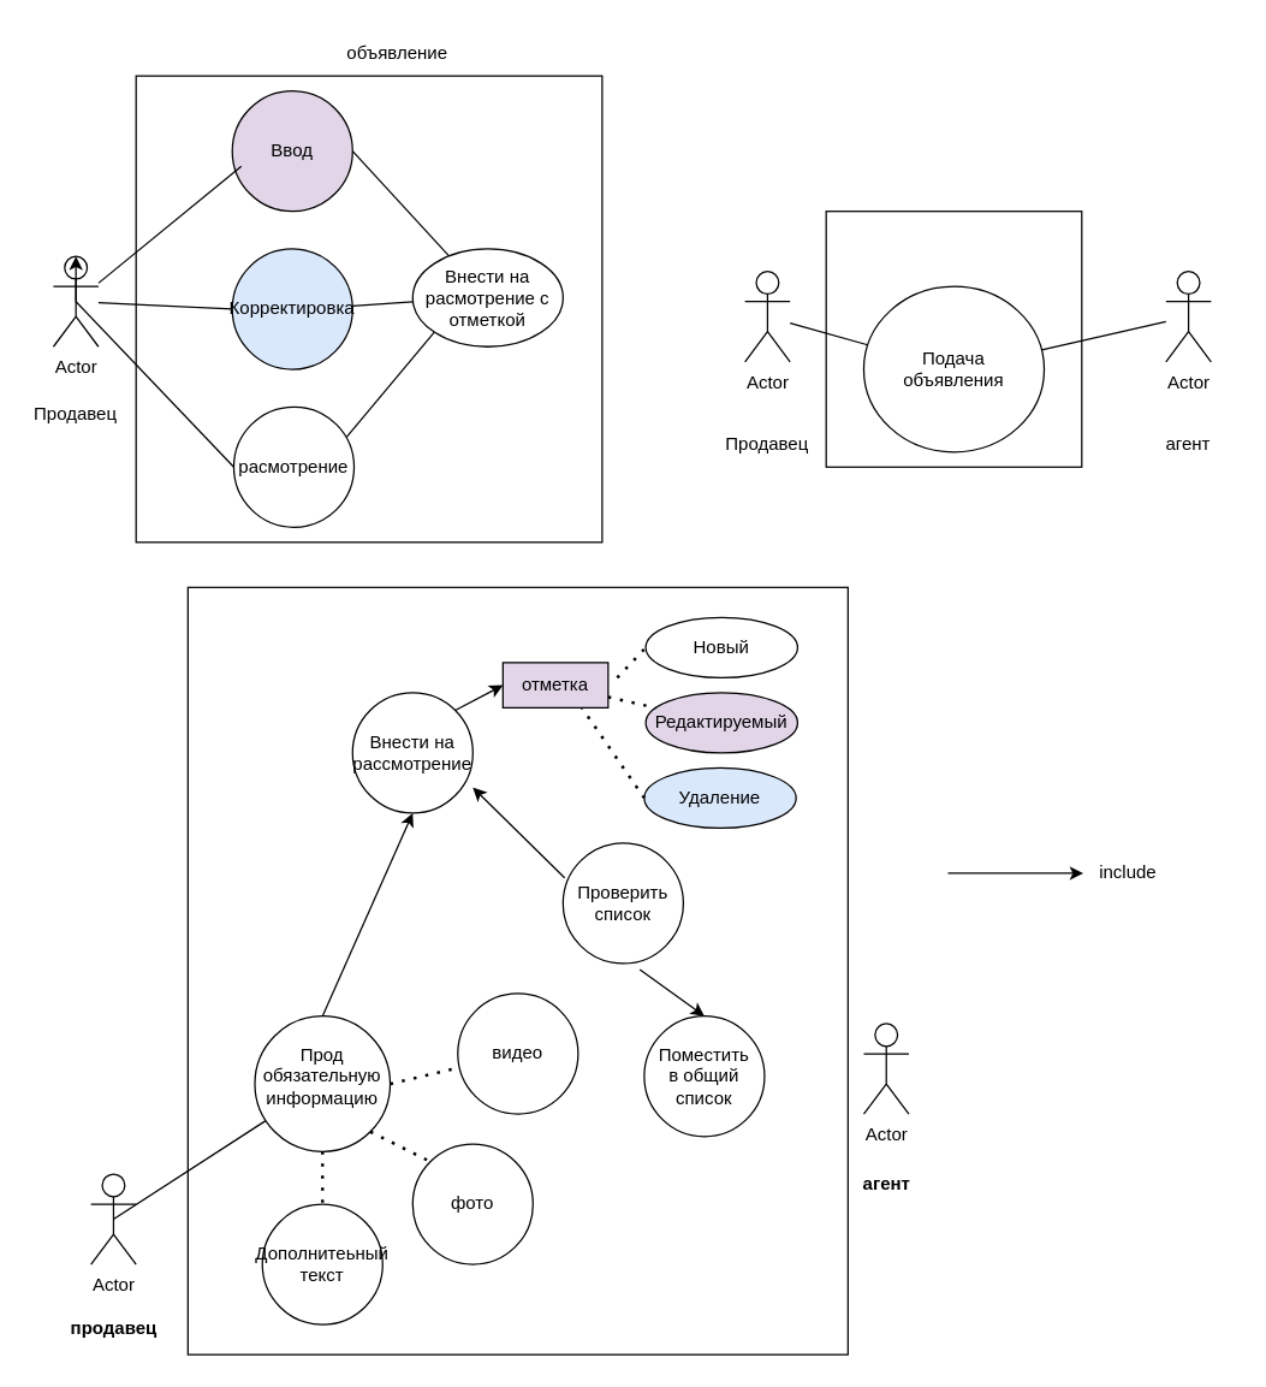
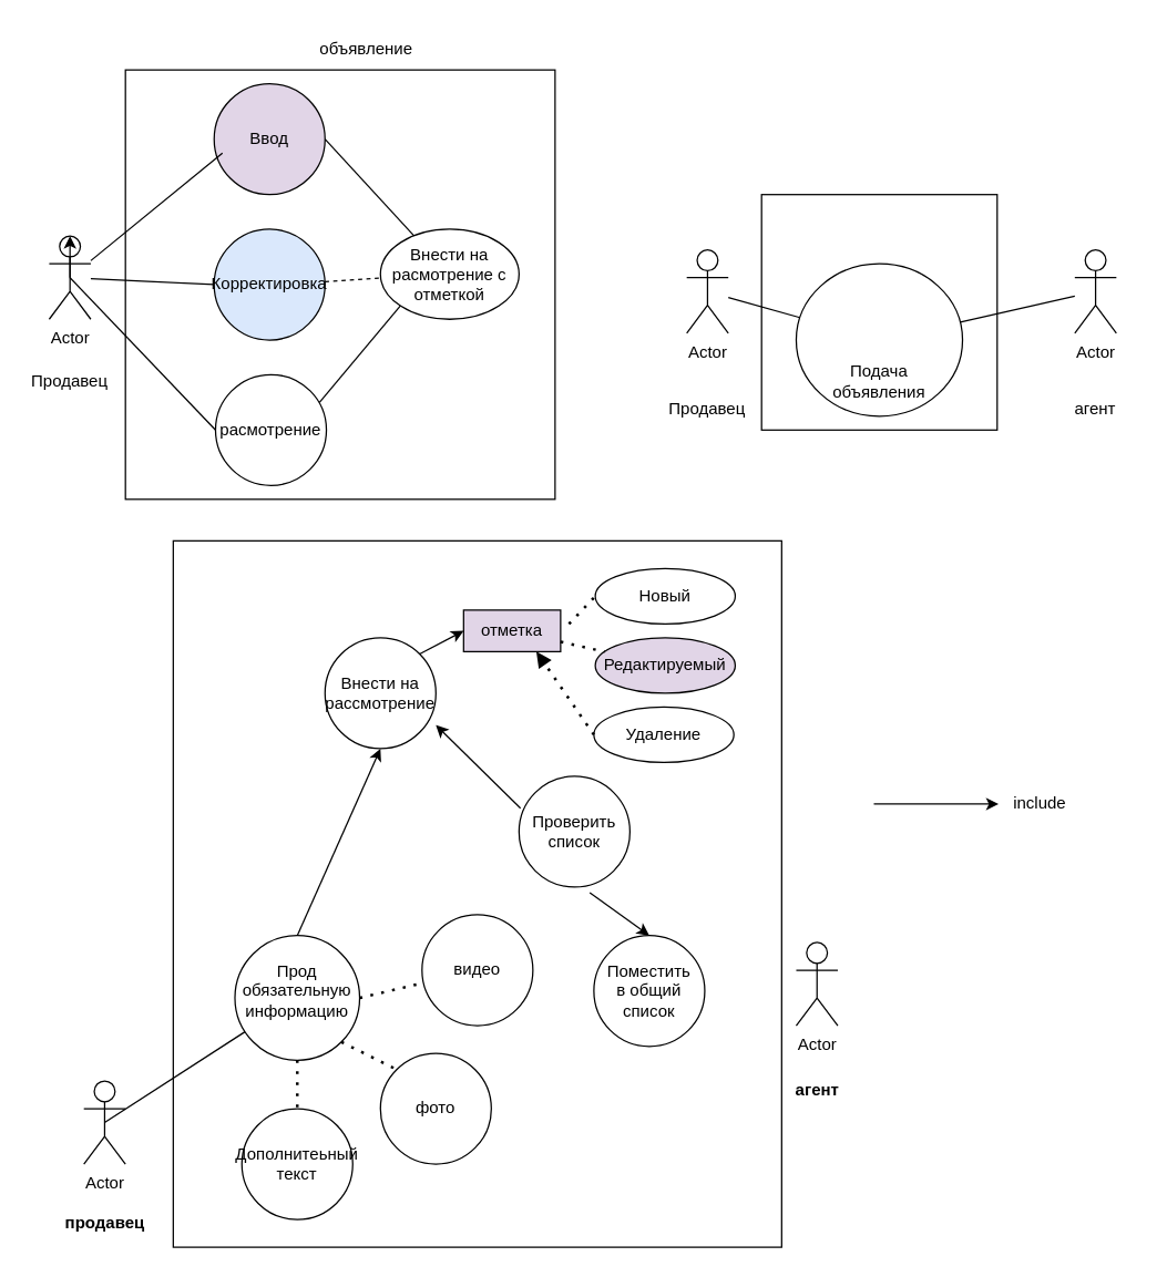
  <mxCell id="0" />
  <mxCell id="1" parent="0" />
  <mxCell id="2" value="" style="rounded=0;whiteSpace=wrap;html=1;" vertex="1" parent="1"><mxGeometry x="124.5" y="390" width="439" height="510" as="geometry" /></mxCell>
  <mxCell id="3" value="Actor" style="shape=umlActor;verticalLabelPosition=bottom;verticalAlign=top;html=1;outlineConnect=0;" vertex="1" parent="1"><mxGeometry x="495" y="180" width="30" height="60" as="geometry" /></mxCell>
  <mxCell id="4" value="Продавец" style="text;html=1;strokeColor=none;fillColor=none;align=center;verticalAlign=middle;whiteSpace=wrap;rounded=0;" vertex="1" parent="1"><mxGeometry x="480" y="280" width="60" height="30" as="geometry" /></mxCell>
  <mxCell id="5" value="" style="whiteSpace=wrap;html=1;aspect=fixed;" vertex="1" parent="1"><mxGeometry x="549" y="140" width="170" height="170" as="geometry" /></mxCell>
  <mxCell id="6" value="Actor" style="shape=umlActor;verticalLabelPosition=bottom;verticalAlign=top;html=1;outlineConnect=0;" vertex="1" parent="1"><mxGeometry x="775" y="180" width="30" height="60" as="geometry" /></mxCell>
  <mxCell id="7" value="агент" style="text;html=1;strokeColor=none;fillColor=none;align=center;verticalAlign=middle;whiteSpace=wrap;rounded=0;" vertex="1" parent="1"><mxGeometry x="760" y="280" width="60" height="30" as="geometry" /></mxCell>
  <mxCell id="8" value="" style="endArrow=none;html=1;rounded=0;" edge="1" parent="1" source="3" target="10"><mxGeometry width="50" height="50" relative="1" as="geometry"><mxPoint x="645" y="280" as="sourcePoint" /><mxPoint x="695" y="230" as="targetPoint" /></mxGeometry></mxCell>
  <mxCell id="9" value="" style="endArrow=none;html=1;rounded=0;" edge="1" parent="1" source="10" target="6"><mxGeometry width="50" height="50" relative="1" as="geometry"><mxPoint x="685" y="260" as="sourcePoint" /><mxPoint x="695" y="230" as="targetPoint" /></mxGeometry></mxCell>
  <mxCell id="10" value="" style="ellipse;whiteSpace=wrap;html=1;" vertex="1" parent="1"><mxGeometry x="574" y="190" width="120" height="110" as="geometry" /></mxCell>
- <mxCell id="11" value="Подача объявления" style="text;html=1;strokeColor=none;fillColor=none;align=center;verticalAlign=middle;whiteSpace=wrap;rounded=0;" vertex="1" parent="1"><mxGeometry x="604" y="230" width="60" height="30" as="geometry" /></mxCell>
+ <mxCell id="11" value="Подача объявления" style="text;html=1;strokeColor=none;fillColor=none;align=center;verticalAlign=middle;whiteSpace=wrap;rounded=0;" vertex="1" parent="1"><mxGeometry x="604" y="260" width="60" height="30" as="geometry" /></mxCell>
  <mxCell id="12" value="Actor" style="shape=umlActor;verticalLabelPosition=bottom;verticalAlign=top;html=1;outlineConnect=0;" vertex="1" parent="1"><mxGeometry x="574" y="680" width="30" height="60" as="geometry" /></mxCell>
  <mxCell id="13" value="Actor" style="shape=umlActor;verticalLabelPosition=bottom;verticalAlign=top;html=1;outlineConnect=0;" vertex="1" parent="1"><mxGeometry x="60" y="780" width="30" height="60" as="geometry" /></mxCell>
  <mxCell id="14" value="" style="ellipse;whiteSpace=wrap;html=1;aspect=fixed;" vertex="1" parent="1"><mxGeometry x="169" y="675" width="90" height="90" as="geometry" /></mxCell>
  <mxCell id="15" value="" style="endArrow=none;html=1;rounded=0;exitX=0.5;exitY=0.5;exitDx=0;exitDy=0;exitPerimeter=0;" edge="1" parent="1" source="13" target="14"><mxGeometry width="50" height="50" relative="1" as="geometry"><mxPoint x="134" y="795.789" as="sourcePoint" /><mxPoint x="444" y="510" as="targetPoint" /></mxGeometry></mxCell>
  <mxCell id="16" value="Прод&lt;br&gt;обязательную информацию" style="text;html=1;strokeColor=none;fillColor=none;align=center;verticalAlign=middle;whiteSpace=wrap;rounded=0;" vertex="1" parent="1"><mxGeometry x="184" y="700" width="60" height="30" as="geometry" /></mxCell>
  <mxCell id="17" value="" style="endArrow=none;dashed=1;html=1;dashPattern=1 3;strokeWidth=2;rounded=0;exitX=0.5;exitY=1;exitDx=0;exitDy=0;" edge="1" parent="1" source="14"><mxGeometry width="50" height="50" relative="1" as="geometry"><mxPoint x="254" y="810" as="sourcePoint" /><mxPoint x="214" y="800" as="targetPoint" /></mxGeometry></mxCell>
  <mxCell id="18" value="" style="ellipse;whiteSpace=wrap;html=1;aspect=fixed;" vertex="1" parent="1"><mxGeometry x="174" y="800" width="80" height="80" as="geometry" /></mxCell>
  <mxCell id="19" value="Дополнитеьный текст" style="text;html=1;strokeColor=none;fillColor=none;align=center;verticalAlign=middle;whiteSpace=wrap;rounded=0;" vertex="1" parent="1"><mxGeometry x="184" y="825" width="60" height="30" as="geometry" /></mxCell>
  <mxCell id="20" value="" style="ellipse;whiteSpace=wrap;html=1;aspect=fixed;" vertex="1" parent="1"><mxGeometry x="274" y="760" width="80" height="80" as="geometry" /></mxCell>
  <mxCell id="21" value="" style="ellipse;whiteSpace=wrap;html=1;aspect=fixed;" vertex="1" parent="1"><mxGeometry x="304" y="660" width="80" height="80" as="geometry" /></mxCell>
  <mxCell id="22" value="" style="endArrow=none;dashed=1;html=1;dashPattern=1 3;strokeWidth=2;rounded=0;exitX=1;exitY=0.5;exitDx=0;exitDy=0;" edge="1" parent="1" source="14" target="21"><mxGeometry width="50" height="50" relative="1" as="geometry"><mxPoint x="244" y="760" as="sourcePoint" /><mxPoint x="294" y="710" as="targetPoint" /></mxGeometry></mxCell>
  <mxCell id="23" value="" style="endArrow=none;dashed=1;html=1;dashPattern=1 3;strokeWidth=2;rounded=0;exitX=1;exitY=1;exitDx=0;exitDy=0;entryX=0;entryY=0;entryDx=0;entryDy=0;" edge="1" parent="1" source="14" target="20"><mxGeometry width="50" height="50" relative="1" as="geometry"><mxPoint x="244" y="800" as="sourcePoint" /><mxPoint x="294" y="750" as="targetPoint" /></mxGeometry></mxCell>
  <mxCell id="24" value="фото" style="text;html=1;strokeColor=none;fillColor=none;align=center;verticalAlign=middle;whiteSpace=wrap;rounded=0;" vertex="1" parent="1"><mxGeometry x="284" y="785" width="60" height="30" as="geometry" /></mxCell>
  <mxCell id="25" value="видео" style="text;html=1;strokeColor=none;fillColor=none;align=center;verticalAlign=middle;whiteSpace=wrap;rounded=0;" vertex="1" parent="1"><mxGeometry x="314" y="685" width="60" height="30" as="geometry" /></mxCell>
  <mxCell id="26" value="" style="ellipse;whiteSpace=wrap;html=1;aspect=fixed;" vertex="1" parent="1"><mxGeometry x="234" y="460" width="80" height="80" as="geometry" /></mxCell>
  <mxCell id="27" value="Внести на рассмотрение" style="text;html=1;strokeColor=none;fillColor=none;align=center;verticalAlign=middle;whiteSpace=wrap;rounded=0;" vertex="1" parent="1"><mxGeometry x="244" y="485" width="60" height="30" as="geometry" /></mxCell>
  <mxCell id="28" value="" style="endArrow=classic;html=1;rounded=0;exitX=0.5;exitY=0;exitDx=0;exitDy=0;entryX=0.5;entryY=1;entryDx=0;entryDy=0;" edge="1" parent="1" source="14" target="26"><mxGeometry width="50" height="50" relative="1" as="geometry"><mxPoint x="394" y="530" as="sourcePoint" /><mxPoint x="444" y="480" as="targetPoint" /></mxGeometry></mxCell>
  <mxCell id="29" value="" style="ellipse;whiteSpace=wrap;html=1;aspect=fixed;" vertex="1" parent="1"><mxGeometry x="374" y="560" width="80" height="80" as="geometry" /></mxCell>
  <mxCell id="30" value="Проверить список" style="text;html=1;strokeColor=none;fillColor=none;align=center;verticalAlign=middle;whiteSpace=wrap;rounded=0;" vertex="1" parent="1"><mxGeometry x="384" y="585" width="60" height="30" as="geometry" /></mxCell>
  <mxCell id="31" value="" style="endArrow=classic;html=1;rounded=0;exitX=0.013;exitY=0.288;exitDx=0;exitDy=0;entryX=1;entryY=0.788;entryDx=0;entryDy=0;entryPerimeter=0;exitPerimeter=0;" edge="1" parent="1" source="29" target="26"><mxGeometry width="50" height="50" relative="1" as="geometry"><mxPoint x="394" y="520" as="sourcePoint" /><mxPoint x="444" y="470" as="targetPoint" /></mxGeometry></mxCell>
  <mxCell id="32" value="агент" style="text;align=center;fontStyle=1;verticalAlign=middle;spacingLeft=3;spacingRight=3;strokeColor=none;rotatable=0;points=[[0,0.5],[1,0.5]];portConstraint=eastwest;html=1;" vertex="1" parent="1"><mxGeometry x="549" y="774" width="80" height="26" as="geometry" /></mxCell>
  <mxCell id="33" value="продавец" style="text;align=center;fontStyle=1;verticalAlign=middle;spacingLeft=3;spacingRight=3;strokeColor=none;rotatable=0;points=[[0,0.5],[1,0.5]];portConstraint=eastwest;html=1;" vertex="1" parent="1"><mxGeometry x="35" y="870" width="80" height="26" as="geometry" /></mxCell>
  <mxCell id="34" value="" style="ellipse;whiteSpace=wrap;html=1;aspect=fixed;" vertex="1" parent="1"><mxGeometry x="428" y="675" width="80" height="80" as="geometry" /></mxCell>
  <mxCell id="35" value="Поместить в общий список" style="text;html=1;strokeColor=none;fillColor=none;align=center;verticalAlign=middle;whiteSpace=wrap;rounded=0;" vertex="1" parent="1"><mxGeometry x="438" y="700" width="60" height="30" as="geometry" /></mxCell>
  <mxCell id="36" value="" style="endArrow=classic;html=1;rounded=0;exitX=0.638;exitY=1.05;exitDx=0;exitDy=0;exitPerimeter=0;entryX=0.5;entryY=0;entryDx=0;entryDy=0;" edge="1" parent="1" source="29" target="34"><mxGeometry width="50" height="50" relative="1" as="geometry"><mxPoint x="464" y="670" as="sourcePoint" /><mxPoint x="514" y="620" as="targetPoint" /></mxGeometry></mxCell>
  <mxCell id="37" value="" style="endArrow=classic;html=1;rounded=0;" edge="1" parent="1" target="38"><mxGeometry width="50" height="50" relative="1" as="geometry"><mxPoint x="630" y="580" as="sourcePoint" /><mxPoint x="750" y="580" as="targetPoint" /></mxGeometry></mxCell>
  <mxCell id="38" value="include" style="text;html=1;strokeColor=none;fillColor=none;align=center;verticalAlign=middle;whiteSpace=wrap;rounded=0;" vertex="1" parent="1"><mxGeometry x="720" y="565" width="60" height="30" as="geometry" /></mxCell>
  <mxCell id="39" value="Actor" style="shape=umlActor;verticalLabelPosition=bottom;verticalAlign=top;html=1;outlineConnect=0;" vertex="1" parent="1"><mxGeometry x="35" y="170" width="30" height="60" as="geometry" /></mxCell>
  <mxCell id="40" value="" style="rounded=0;whiteSpace=wrap;html=1;" vertex="1" parent="1"><mxGeometry x="90" y="50" width="310" height="310" as="geometry" /></mxCell>
  <mxCell id="41" style="edgeStyle=orthogonalEdgeStyle;rounded=0;orthogonalLoop=1;jettySize=auto;html=1;exitX=0.5;exitY=0.5;exitDx=0;exitDy=0;exitPerimeter=0;entryX=0.5;entryY=0;entryDx=0;entryDy=0;entryPerimeter=0;" edge="1" parent="1" source="39" target="39"><mxGeometry relative="1" as="geometry" /></mxCell>
  <mxCell id="42" value="Ввод" style="ellipse;whiteSpace=wrap;html=1;aspect=fixed;fillColor=#e1d5e7;" vertex="1" parent="1"><mxGeometry x="154" y="60" width="80" height="80" as="geometry" /></mxCell>
  <mxCell id="43" value="Корректировка" style="ellipse;whiteSpace=wrap;html=1;aspect=fixed;fillColor=#dae8fc;" vertex="1" parent="1"><mxGeometry x="154" y="165" width="80" height="80" as="geometry" /></mxCell>
  <mxCell id="44" value="расмотрение" style="ellipse;whiteSpace=wrap;html=1;aspect=fixed;" vertex="1" parent="1"><mxGeometry x="155" y="270" width="80" height="80" as="geometry" /></mxCell>
  <mxCell id="45" value="Продавец" style="text;html=1;strokeColor=none;fillColor=none;align=center;verticalAlign=middle;whiteSpace=wrap;rounded=0;" vertex="1" parent="1"><mxGeometry x="20" y="260" width="60" height="30" as="geometry" /></mxCell>
  <mxCell id="46" value="объявление" style="text;html=1;strokeColor=none;fillColor=none;align=center;verticalAlign=middle;whiteSpace=wrap;rounded=0;" vertex="1" parent="1"><mxGeometry x="234" y="20" width="60" height="30" as="geometry" /></mxCell>
  <mxCell id="47" value="" style="endArrow=none;html=1;rounded=0;entryX=0.075;entryY=0.625;entryDx=0;entryDy=0;entryPerimeter=0;" edge="1" parent="1" source="39" target="42"><mxGeometry width="50" height="50" relative="1" as="geometry"><mxPoint x="90" y="180" as="sourcePoint" /><mxPoint x="140" as="targetPoint" y="130" /></mxGeometry></mxCell>
  <mxCell id="48" value="" style="endArrow=none;html=1;rounded=0;entryX=0;entryY=0.5;entryDx=0;entryDy=0;" edge="1" parent="1" source="39" target="43"><mxGeometry width="50" height="50" relative="1" as="geometry"><mxPoint x="350" y="410" as="sourcePoint" /><mxPoint x="400" y="360" as="targetPoint" /></mxGeometry></mxCell>
  <mxCell id="49" value="" style="endArrow=none;html=1;rounded=0;exitX=0.5;exitY=0.5;exitDx=0;exitDy=0;exitPerimeter=0;entryX=0;entryY=0.5;entryDx=0;entryDy=0;" edge="1" parent="1" source="39" target="44"><mxGeometry width="50" height="50" relative="1" as="geometry"><mxPoint x="350" y="410" as="sourcePoint" /><mxPoint x="400" y="360" as="targetPoint" /></mxGeometry></mxCell>
  <mxCell id="50" value="Внести на расмотрение с отметкой" style="ellipse;whiteSpace=wrap;html=1;aspect=fixed;" vertex="1" parent="1"><mxGeometry x="274" y="165" width="100" height="65" as="geometry" /></mxCell>
  <mxCell id="51" value="" style="endArrow=none;html=1;rounded=0;exitX=1;exitY=0.5;exitDx=0;exitDy=0;" edge="1" parent="1" source="42" target="50"><mxGeometry width="50" height="50" relative="1" as="geometry"><mxPoint x="280" y="140" as="sourcePoint" /><mxPoint x="330" y="90" as="targetPoint" /></mxGeometry></mxCell>
- <mxCell id="52" value="" style="endArrow=none;html=1;rounded=0;" edge="1" parent="1" source="43" target="50"><mxGeometry width="50" height="50" relative="1" as="geometry"><mxPoint x="310" as="sourcePoint" y="130" /><mxPoint x="360" y="80" as="targetPoint" /></mxGeometry></mxCell>
+ <mxCell id="52" value="" style="endArrow=none;html=1;rounded=0;dashed=1;" edge="1" parent="1" source="43" target="50"><mxGeometry width="50" height="50" relative="1" as="geometry"><mxPoint x="310" as="sourcePoint" y="130" /><mxPoint x="360" y="80" as="targetPoint" /></mxGeometry></mxCell>
  <mxCell id="53" value="" style="endArrow=none;html=1;rounded=0;entryX=0;entryY=1;entryDx=0;entryDy=0;" edge="1" parent="1" target="50"><mxGeometry width="50" height="50" relative="1" as="geometry"><mxPoint x="230" y="290" as="sourcePoint" /><mxPoint x="280" y="240" as="targetPoint" /></mxGeometry></mxCell>
  <mxCell id="54" value="отметка" style="rounded=0;whiteSpace=wrap;html=1;fillColor=#e1d5e7;" vertex="1" parent="1"><mxGeometry x="334" y="440" width="70" height="30" as="geometry" /></mxCell>
  <mxCell id="55" value="Новый" style="ellipse;whiteSpace=wrap;html=1;" vertex="1" parent="1"><mxGeometry x="429" y="410" width="101" height="40" as="geometry" /></mxCell>
  <mxCell id="56" value="Редактируемый" style="ellipse;whiteSpace=wrap;html=1;fillColor=#e1d5e7;" vertex="1" parent="1"><mxGeometry x="429" y="460" width="101" height="40" as="geometry" /></mxCell>
- <mxCell id="57" value="Удаление" style="ellipse;whiteSpace=wrap;html=1;fillColor=#dae8fc;" vertex="1" parent="1"><mxGeometry x="428" y="510" width="101" height="40" as="geometry" /></mxCell>
+ <mxCell id="57" value="Удаление" style="ellipse;whiteSpace=wrap;html=1;" vertex="1" parent="1"><mxGeometry x="428" y="510" width="101" height="40" as="geometry" /></mxCell>
  <mxCell id="58" value="" style="endArrow=none;dashed=1;html=1;dashPattern=1 3;strokeWidth=2;rounded=0;entryX=0;entryY=0.5;entryDx=0;entryDy=0;" edge="1" parent="1" target="55"><mxGeometry width="50" height="50" relative="1" as="geometry"><mxPoint x="410" y="450" as="sourcePoint" /><mxPoint x="430" y="420" as="targetPoint" /></mxGeometry></mxCell>
  <mxCell id="59" value="" style="endArrow=none;dashed=1;html=1;dashPattern=1 3;strokeWidth=2;rounded=0;" edge="1" parent="1" source="54" target="56"><mxGeometry width="50" height="50" relative="1" as="geometry"><mxPoint x="369" y="520" as="sourcePoint" /><mxPoint x="369" y="540.711" as="targetPoint" /></mxGeometry></mxCell>
- <mxCell id="60" value="" style="endArrow=none;dashed=1;html=1;dashPattern=1 3;strokeWidth=2;rounded=0;exitX=0;exitY=0.5;exitDx=0;exitDy=0;entryX=0.75;entryY=1;entryDx=0;entryDy=0;" edge="1" parent="1" source="57" target="54"><mxGeometry width="50" height="50" relative="1" as="geometry"><mxPoint x="379" y="540" as="sourcePoint" /><mxPoint x="429" y="490" as="targetPoint" /></mxGeometry></mxCell>
+ <mxCell id="60" value="" style="endArrow=block;dashed=1;html=1;dashPattern=1 3;strokeWidth=2;rounded=0;exitX=0;exitY=0.5;exitDx=0;exitDy=0;entryX=0.75;entryY=1;entryDx=0;entryDy=0;" edge="1" parent="1" source="57" target="54"><mxGeometry width="50" height="50" relative="1" as="geometry"><mxPoint x="379" y="540" as="sourcePoint" /><mxPoint x="429" y="490" as="targetPoint" /></mxGeometry></mxCell>
  <mxCell id="61" value="" style="endArrow=classic;html=1;rounded=0;exitX=1;exitY=0;exitDx=0;exitDy=0;entryX=0;entryY=0.5;entryDx=0;entryDy=0;" edge="1" parent="1" source="26" target="54"><mxGeometry width="50" height="50" relative="1" as="geometry"><mxPoint x="350" y="390" as="sourcePoint" /><mxPoint x="400" y="340" as="targetPoint" /></mxGeometry></mxCell>
